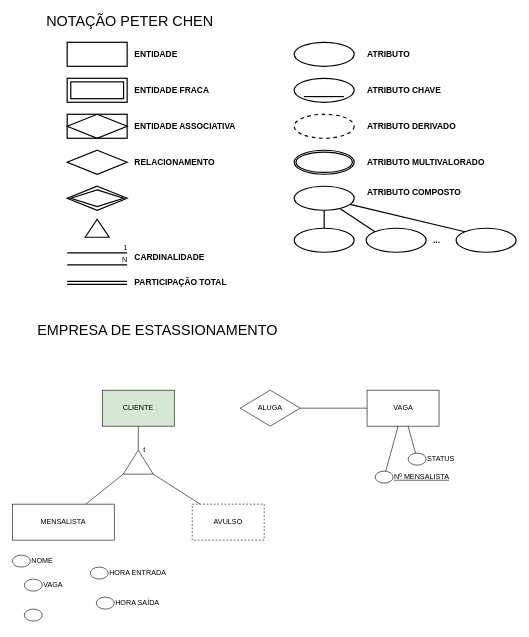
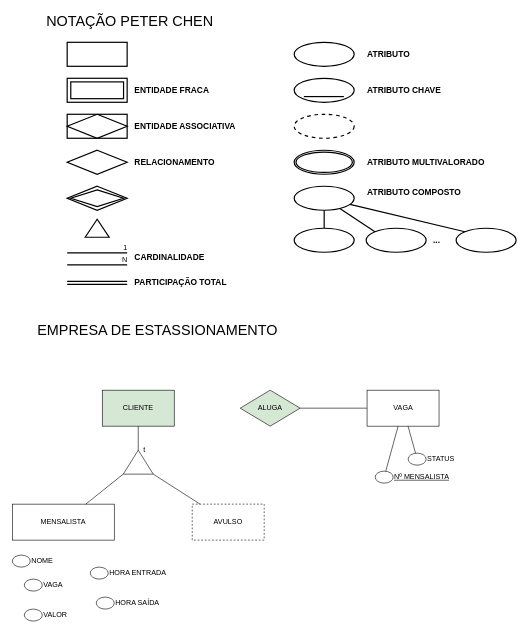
  <mxCell id="0" />
  <mxCell id="1" parent="0" />
  <mxCell id="2" value="NOTAÇÃO PETER CHEN" style="text;html=1;strokeColor=none;fillColor=none;align=left;verticalAlign=middle;whiteSpace=wrap;rounded=0;fontSize=24;" parent="1" vertex="1"><mxGeometry x="75" y="20" width="310" height="30" as="geometry" /></mxCell>
  <mxCell id="3" value="" style="rounded=0;whiteSpace=wrap;html=1;fontSize=18;align=left;strokeWidth=2;" parent="1" vertex="1"><mxGeometry x="111.5" y="70" width="100" height="40" as="geometry" /></mxCell>
- <mxCell id="4" value="&lt;font style=&quot;font-size: 14px;&quot;&gt;ENTIDADE&lt;/font&gt;" style="text;html=1;strokeColor=none;fillColor=none;align=left;verticalAlign=middle;whiteSpace=wrap;rounded=0;fontSize=14;fontStyle=1" parent="1" vertex="1"><mxGeometry x="221.5" y="80" width="100" height="20" as="geometry" /></mxCell>
  <mxCell id="5" value="&lt;font style=&quot;font-size: 14px&quot;&gt;ENTIDADE FRACA&lt;/font&gt;" style="text;html=1;strokeColor=none;fillColor=none;align=left;verticalAlign=middle;whiteSpace=wrap;rounded=0;fontSize=14;fontStyle=1" parent="1" vertex="1"><mxGeometry x="221.5" y="140" width="140" height="20" as="geometry" /></mxCell>
  <mxCell id="6" value="" style="shape=ext;margin=3;double=1;whiteSpace=wrap;html=1;align=center;rounded=0;shadow=0;glass=0;sketch=0;fontSize=14;strokeWidth=2;gradientColor=none;" parent="1" vertex="1"><mxGeometry x="111.5" y="130" width="100" height="40" as="geometry" /></mxCell>
  <mxCell id="7" value="" style="shape=associativeEntity;whiteSpace=wrap;html=1;align=center;rounded=0;shadow=0;glass=0;sketch=0;fontSize=14;strokeWidth=2;gradientColor=none;" parent="1" vertex="1"><mxGeometry x="111.5" y="190" width="100" height="40" as="geometry" /></mxCell>
  <mxCell id="8" value="&lt;font style=&quot;font-size: 14px&quot;&gt;ENTIDADE ASSOCIATIVA&lt;/font&gt;" style="text;html=1;strokeColor=none;fillColor=none;align=left;verticalAlign=middle;whiteSpace=wrap;rounded=0;fontSize=14;fontStyle=1" parent="1" vertex="1"><mxGeometry x="221.5" y="200" width="200" height="20" as="geometry" /></mxCell>
  <mxCell id="9" value="" style="shape=rhombus;perimeter=rhombusPerimeter;whiteSpace=wrap;html=1;align=center;rounded=0;shadow=0;glass=0;sketch=0;fontSize=24;strokeWidth=2;gradientColor=none;" parent="1" vertex="1"><mxGeometry x="111.5" y="250" width="100" height="40" as="geometry" /></mxCell>
  <mxCell id="10" value="RELACIONAMENTO" style="text;html=1;strokeColor=none;fillColor=none;align=left;verticalAlign=middle;whiteSpace=wrap;rounded=0;fontSize=14;fontStyle=1" parent="1" vertex="1"><mxGeometry x="221.5" y="260" width="200" height="20" as="geometry" /></mxCell>
  <mxCell id="11" value="" style="shape=rhombus;double=1;perimeter=rhombusPerimeter;whiteSpace=wrap;html=1;align=center;rounded=0;shadow=0;glass=0;sketch=0;fontSize=24;strokeWidth=2;gradientColor=none;" parent="1" vertex="1"><mxGeometry x="111.5" y="310" width="100" height="40" as="geometry" /></mxCell>
  <mxCell id="12" value="" style="endArrow=none;html=1;rounded=0;fontSize=24;strokeWidth=2;" parent="1" edge="1"><mxGeometry relative="1" as="geometry"><mxPoint x="111.5" y="421" as="sourcePoint" /><mxPoint x="211.5" y="421" as="targetPoint" /></mxGeometry></mxCell>
  <mxCell id="13" value="1" style="resizable=0;html=1;align=right;verticalAlign=bottom;" parent="12" connectable="0" vertex="1"><mxGeometry x="1" relative="1" as="geometry" /></mxCell>
  <mxCell id="14" value="" style="endArrow=none;html=1;rounded=0;fontSize=24;strokeWidth=2;" parent="1" edge="1"><mxGeometry relative="1" as="geometry"><mxPoint x="111.5" y="441" as="sourcePoint" /><mxPoint x="211.5" y="441" as="targetPoint" /></mxGeometry></mxCell>
  <mxCell id="15" value="N" style="resizable=0;html=1;align=right;verticalAlign=bottom;" parent="14" connectable="0" vertex="1"><mxGeometry x="1" relative="1" as="geometry" /></mxCell>
  <mxCell id="16" value="CARDINALIDADE" style="text;html=1;strokeColor=none;fillColor=none;align=left;verticalAlign=middle;whiteSpace=wrap;rounded=0;fontSize=14;fontStyle=1" parent="1" vertex="1"><mxGeometry x="221.5" y="418" width="200" height="20" as="geometry" /></mxCell>
  <mxCell id="17" value="" style="shape=link;html=1;rounded=0;fontSize=24;strokeWidth=2;" parent="1" edge="1"><mxGeometry relative="1" as="geometry"><mxPoint x="111.5" y="471" as="sourcePoint" /><mxPoint x="211.5" y="471" as="targetPoint" /></mxGeometry></mxCell>
  <mxCell id="18" value="PARTICIPAÇÃO TOTAL" style="text;html=1;strokeColor=none;fillColor=none;align=left;verticalAlign=middle;whiteSpace=wrap;rounded=0;fontSize=14;fontStyle=1" parent="1" vertex="1"><mxGeometry x="221.5" y="460" width="200" height="20" as="geometry" /></mxCell>
  <mxCell id="19" value="" style="ellipse;whiteSpace=wrap;html=1;align=center;rounded=0;shadow=0;glass=0;sketch=0;fontSize=24;strokeWidth=2;gradientColor=none;" parent="1" vertex="1"><mxGeometry x="490" y="70" width="100" height="40" as="geometry" /></mxCell>
  <mxCell id="20" value="&amp;nbsp; &amp;nbsp; &amp;nbsp; &amp;nbsp; &amp;nbsp;&amp;nbsp;" style="ellipse;whiteSpace=wrap;html=1;align=center;fontStyle=4;rounded=0;shadow=0;glass=0;sketch=0;fontSize=24;strokeWidth=2;gradientColor=none;" parent="1" vertex="1"><mxGeometry x="490" y="130" width="100" height="40" as="geometry" /></mxCell>
  <mxCell id="21" value="" style="ellipse;whiteSpace=wrap;html=1;align=center;dashed=1;rounded=0;shadow=0;glass=0;sketch=0;fontSize=24;strokeWidth=2;gradientColor=none;" parent="1" vertex="1"><mxGeometry x="490" y="190" width="100" height="40" as="geometry" /></mxCell>
  <mxCell id="22" value="" style="ellipse;shape=doubleEllipse;margin=3;whiteSpace=wrap;html=1;align=center;rounded=0;shadow=0;glass=0;sketch=0;fontSize=24;strokeWidth=2;gradientColor=none;" parent="1" vertex="1"><mxGeometry x="490" y="250" width="100" height="40" as="geometry" /></mxCell>
  <mxCell id="23" style="edgeStyle=orthogonalEdgeStyle;rounded=0;orthogonalLoop=1;jettySize=auto;html=1;entryX=0.5;entryY=0;entryDx=0;entryDy=0;fontSize=24;strokeWidth=2;endArrow=none;endFill=0;" parent="1" source="26" target="27" edge="1"><mxGeometry relative="1" as="geometry" /></mxCell>
  <mxCell id="24" style="rounded=0;orthogonalLoop=1;jettySize=auto;html=1;entryX=0;entryY=0;entryDx=0;entryDy=0;fontSize=24;endArrow=none;endFill=0;strokeWidth=2;" parent="1" source="26" target="28" edge="1"><mxGeometry relative="1" as="geometry" /></mxCell>
  <mxCell id="25" style="edgeStyle=none;rounded=0;orthogonalLoop=1;jettySize=auto;html=1;entryX=0;entryY=0;entryDx=0;entryDy=0;fontSize=24;endArrow=none;endFill=0;strokeWidth=2;" parent="1" source="26" target="29" edge="1"><mxGeometry relative="1" as="geometry" /></mxCell>
  <mxCell id="26" value="" style="ellipse;whiteSpace=wrap;html=1;align=center;rounded=0;shadow=0;glass=0;sketch=0;fontSize=24;strokeWidth=2;gradientColor=none;" parent="1" vertex="1"><mxGeometry x="490" y="310" width="100" height="40" as="geometry" /></mxCell>
  <mxCell id="27" value="" style="ellipse;whiteSpace=wrap;html=1;align=center;rounded=0;shadow=0;glass=0;sketch=0;fontSize=24;strokeWidth=2;gradientColor=none;" parent="1" vertex="1"><mxGeometry x="490" y="380" width="100" height="40" as="geometry" /></mxCell>
  <mxCell id="28" value="" style="ellipse;whiteSpace=wrap;html=1;align=center;rounded=0;shadow=0;glass=0;sketch=0;fontSize=24;strokeWidth=2;gradientColor=none;" parent="1" vertex="1"><mxGeometry x="610" y="380" width="100" height="40" as="geometry" /></mxCell>
  <mxCell id="29" value="" style="ellipse;whiteSpace=wrap;html=1;align=center;rounded=0;shadow=0;glass=0;sketch=0;fontSize=24;strokeWidth=2;gradientColor=none;" parent="1" vertex="1"><mxGeometry x="760" y="380" width="100" height="40" as="geometry" /></mxCell>
  <mxCell id="30" value="&lt;font style=&quot;font-size: 14px&quot;&gt;ATRIBUTO&lt;/font&gt;" style="text;html=1;strokeColor=none;fillColor=none;align=left;verticalAlign=middle;whiteSpace=wrap;rounded=0;fontSize=14;fontStyle=1" parent="1" vertex="1"><mxGeometry x="610" y="80" width="100" height="20" as="geometry" /></mxCell>
  <mxCell id="31" value="&lt;font style=&quot;font-size: 14px&quot;&gt;ATRIBUTO CHAVE&lt;/font&gt;" style="text;html=1;strokeColor=none;fillColor=none;align=left;verticalAlign=middle;whiteSpace=wrap;rounded=0;fontSize=14;fontStyle=1" parent="1" vertex="1"><mxGeometry x="610" y="140" width="160" height="20" as="geometry" /></mxCell>
- <mxCell id="32" value="&lt;font style=&quot;font-size: 14px&quot;&gt;ATRIBUTO DERIVADO&lt;/font&gt;" style="text;html=1;strokeColor=none;fillColor=none;align=left;verticalAlign=middle;whiteSpace=wrap;rounded=0;fontSize=14;fontStyle=1" parent="1" vertex="1"><mxGeometry x="610" y="200" width="160" height="20" as="geometry" /></mxCell>
  <mxCell id="33" value="&lt;font style=&quot;font-size: 14px&quot;&gt;ATRIBUTO MULTIVALORADO&lt;/font&gt;" style="text;html=1;strokeColor=none;fillColor=none;align=left;verticalAlign=middle;whiteSpace=wrap;rounded=0;fontSize=14;fontStyle=1" parent="1" vertex="1"><mxGeometry x="610" y="260" width="200" height="20" as="geometry" /></mxCell>
  <mxCell id="34" value="&lt;font style=&quot;font-size: 14px&quot;&gt;ATRIBUTO COMPOSTO&lt;/font&gt;" style="text;html=1;strokeColor=none;fillColor=none;align=left;verticalAlign=middle;whiteSpace=wrap;rounded=0;fontSize=14;fontStyle=1" parent="1" vertex="1"><mxGeometry x="610" y="310" width="200" height="20" as="geometry" /></mxCell>
  <mxCell id="35" value="&lt;font style=&quot;font-size: 14px&quot;&gt;...&lt;/font&gt;" style="text;html=1;strokeColor=none;fillColor=none;align=left;verticalAlign=middle;whiteSpace=wrap;rounded=0;fontSize=14;fontStyle=1" parent="1" vertex="1"><mxGeometry x="720" y="390" width="20" height="20" as="geometry" /></mxCell>
  <mxCell id="36" value="EMPRESA DE ESTASSIONAMENTO" style="text;html=1;strokeColor=none;fillColor=none;align=left;verticalAlign=middle;whiteSpace=wrap;rounded=0;fontSize=24;" parent="1" vertex="1"><mxGeometry x="60" y="535" width="640" height="30" as="geometry" /></mxCell>
  <mxCell id="37" value="" style="triangle;whiteSpace=wrap;html=1;rounded=0;shadow=0;glass=0;sketch=0;fontSize=12;strokeWidth=2;gradientColor=none;align=right;rotation=270;" parent="1" vertex="1"><mxGeometry x="146.5" y="360" width="30" height="40" as="geometry" /></mxCell>
  <mxCell id="38" value="VAGA" style="whiteSpace=wrap;html=1;" parent="1" vertex="1"><mxGeometry x="611.5" y="650" width="120" height="60" as="geometry" /></mxCell>
- <mxCell id="39" value="ALUGA" style="rhombus;whiteSpace=wrap;html=1;" parent="1" vertex="1"><mxGeometry x="400" y="650" width="100" height="60" as="geometry" /></mxCell>
+ <mxCell id="39" value="ALUGA" style="rhombus;whiteSpace=wrap;html=1;fillColor=#d5e8d4;" parent="1" vertex="1"><mxGeometry x="400" y="650" width="100" height="60" as="geometry" /></mxCell>
  <mxCell id="40" value="CLIENTE" style="whiteSpace=wrap;html=1;fillColor=#d5e8d4;" parent="1" vertex="1"><mxGeometry x="170" y="650" width="120" height="60" as="geometry" /></mxCell>
  <mxCell id="41" value="AVULSO" style="whiteSpace=wrap;html=1;dashed=1;" parent="1" vertex="1"><mxGeometry x="320" y="840" width="120" height="60" as="geometry" /></mxCell>
  <mxCell id="42" value="MENSALISTA" style="whiteSpace=wrap;html=1;" parent="1" vertex="1"><mxGeometry x="20" y="840" width="170" height="60" as="geometry" /></mxCell>
  <mxCell id="43" value="" style="verticalLabelPosition=bottom;verticalAlign=top;html=1;shape=mxgraph.basic.acute_triangle;dx=0.5;" parent="1" vertex="1"><mxGeometry x="205" y="750" width="50" height="40" as="geometry" /></mxCell>
  <mxCell id="44" value="" style="endArrow=none;html=1;rounded=0;exitX=0;exitY=0;exitDx=25;exitDy=0;exitPerimeter=0;" parent="1" source="43" target="40" edge="1"><mxGeometry width="50" height="50" relative="1" as="geometry"><mxPoint x="331.5" y="760" as="sourcePoint" /><mxPoint x="381.5" y="710" as="targetPoint" /></mxGeometry></mxCell>
  <mxCell id="45" value="" style="endArrow=none;html=1;rounded=0;exitX=0;exitY=1;exitDx=0;exitDy=0;exitPerimeter=0;" parent="1" source="43" target="42" edge="1"><mxGeometry width="50" height="50" relative="1" as="geometry"><mxPoint x="341.5" y="770" as="sourcePoint" /><mxPoint x="391.5" y="720" as="targetPoint" /></mxGeometry></mxCell>
  <mxCell id="46" value="" style="endArrow=none;html=1;rounded=0;exitX=1;exitY=1;exitDx=0;exitDy=0;exitPerimeter=0;" parent="1" source="43" target="41" edge="1"><mxGeometry width="50" height="50" relative="1" as="geometry"><mxPoint x="320" y="790" as="sourcePoint" /><mxPoint x="401.5" y="730" as="targetPoint" /></mxGeometry></mxCell>
  <mxCell id="47" value="" style="endArrow=none;html=1;rounded=0;" parent="1" source="39" target="38" edge="1"><mxGeometry width="50" height="50" relative="1" as="geometry"><mxPoint x="371.5" y="800" as="sourcePoint" /><mxPoint x="421.5" y="750" as="targetPoint" /></mxGeometry></mxCell>
  <mxCell id="48" value="" style="endArrow=none;html=1;rounded=0;" parent="1" source="38" target="51" edge="1"><mxGeometry width="50" height="50" relative="1" as="geometry"><mxPoint x="580" y="730" as="sourcePoint" /><mxPoint x="540" y="790" as="targetPoint" /></mxGeometry></mxCell>
  <mxCell id="49" value="" style="endArrow=none;html=1;rounded=0;" parent="1" source="38" target="54" edge="1"><mxGeometry width="50" height="50" relative="1" as="geometry"><mxPoint x="590" y="740" as="sourcePoint" /><mxPoint x="620" y="760" as="targetPoint" /></mxGeometry></mxCell>
  <mxCell id="50" value="" style="group" parent="1" vertex="1" connectable="0"><mxGeometry x="625" y="780" width="160" height="30" as="geometry" /></mxCell>
  <mxCell id="51" value="" style="ellipse;whiteSpace=wrap;html=1;align=center;" parent="50" vertex="1"><mxGeometry y="5" width="30" height="20" as="geometry" /></mxCell>
  <mxCell id="52" value="&lt;u&gt;Nº MENSALISTA&lt;/u&gt;" style="text;html=1;align=left;verticalAlign=middle;resizable=0;points=[];autosize=1;strokeColor=none;fillColor=none;" parent="50" vertex="1"><mxGeometry x="30" width="130" height="30" as="geometry" /></mxCell>
  <mxCell id="53" value="" style="group" parent="1" vertex="1" connectable="0"><mxGeometry x="680" y="750" width="100" height="30" as="geometry" /></mxCell>
  <mxCell id="54" value="" style="ellipse;whiteSpace=wrap;html=1;align=center;" parent="53" vertex="1"><mxGeometry y="5" width="30" height="20" as="geometry" /></mxCell>
  <mxCell id="55" value="STATUS" style="text;html=1;align=left;verticalAlign=middle;resizable=0;points=[];autosize=1;strokeColor=none;fillColor=none;" parent="53" vertex="1"><mxGeometry x="30" width="70" height="30" as="geometry" /></mxCell>
  <mxCell id="56" value="" style="group" parent="1" vertex="1" connectable="0"><mxGeometry x="20" y="920" width="90" height="30" as="geometry" /></mxCell>
  <mxCell id="57" value="" style="ellipse;whiteSpace=wrap;html=1;align=center;" parent="56" vertex="1"><mxGeometry y="5" width="30" height="20" as="geometry" /></mxCell>
  <mxCell id="58" value="NOME" style="text;html=1;align=left;verticalAlign=middle;resizable=0;points=[];autosize=1;strokeColor=none;fillColor=none;" parent="56" vertex="1"><mxGeometry x="30" width="60" height="30" as="geometry" /></mxCell>
  <mxCell id="59" value="" style="group" vertex="1" connectable="0" parent="1"><mxGeometry x="40" y="960" width="90" height="30" as="geometry" /></mxCell>
  <mxCell id="60" value="" style="ellipse;whiteSpace=wrap;html=1;align=center;" vertex="1" parent="59"><mxGeometry y="5" width="30" height="20" as="geometry" /></mxCell>
  <mxCell id="61" value="VAGA" style="text;html=1;align=left;verticalAlign=middle;resizable=0;points=[];autosize=1;strokeColor=none;fillColor=none;" vertex="1" parent="59"><mxGeometry x="30" width="60" height="30" as="geometry" /></mxCell>
  <mxCell id="62" value="" style="group" vertex="1" connectable="0" parent="1"><mxGeometry x="150" y="940" width="150" height="30" as="geometry" /></mxCell>
  <mxCell id="63" value="" style="ellipse;whiteSpace=wrap;html=1;align=center;" vertex="1" parent="62"><mxGeometry y="5" width="30" height="20" as="geometry" /></mxCell>
  <mxCell id="64" value="HORA ENTRADA" style="text;html=1;align=left;verticalAlign=middle;resizable=0;points=[];autosize=1;strokeColor=none;fillColor=none;" vertex="1" parent="62"><mxGeometry x="30" width="120" height="30" as="geometry" /></mxCell>
  <mxCell id="65" value="" style="group" vertex="1" connectable="0" parent="1"><mxGeometry x="160" y="990" width="130" height="30" as="geometry" /></mxCell>
  <mxCell id="66" value="" style="ellipse;whiteSpace=wrap;html=1;align=center;" vertex="1" parent="65"><mxGeometry y="5" width="30" height="20" as="geometry" /></mxCell>
  <mxCell id="67" value="HORA SAÍDA" style="text;html=1;align=left;verticalAlign=middle;resizable=0;points=[];autosize=1;strokeColor=none;fillColor=none;" vertex="1" parent="65"><mxGeometry x="30" width="100" height="30" as="geometry" /></mxCell>
  <mxCell id="68" value="" style="group" vertex="1" connectable="0" parent="1"><mxGeometry x="40" y="1010" width="90" height="30" as="geometry" /></mxCell>
  <mxCell id="69" value="" style="ellipse;whiteSpace=wrap;html=1;align=center;" vertex="1" parent="68"><mxGeometry y="5" width="30" height="20" as="geometry" /></mxCell>
+ <mxCell id="70" value="VALOR" style="text;html=1;align=left;verticalAlign=middle;resizable=0;points=[];autosize=1;strokeColor=none;fillColor=none;" vertex="1" parent="68"><mxGeometry x="30" width="60" height="30" as="geometry" /></mxCell>
  <mxCell id="71" value="t" style="text;html=1;align=center;verticalAlign=middle;resizable=0;points=[];autosize=1;strokeColor=none;fillColor=none;" vertex="1" parent="1"><mxGeometry x="225" y="735" width="30" height="30" as="geometry" /></mxCell>
